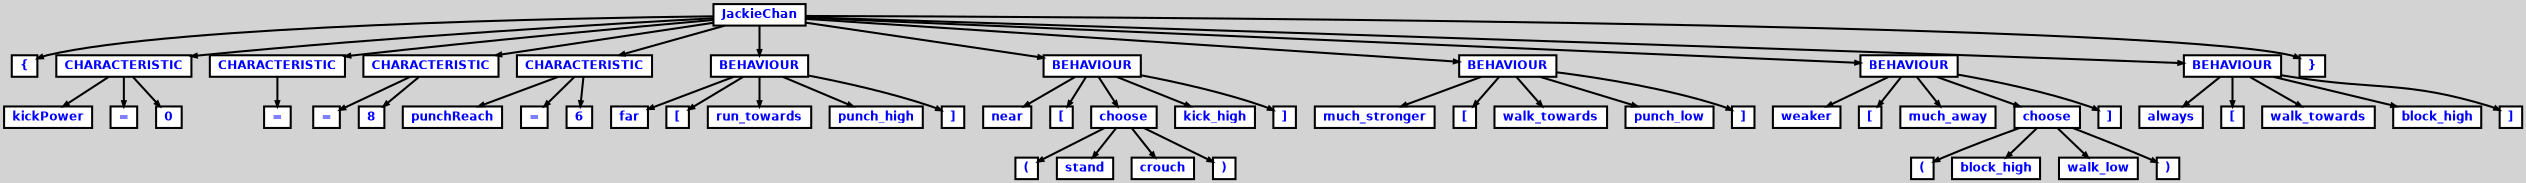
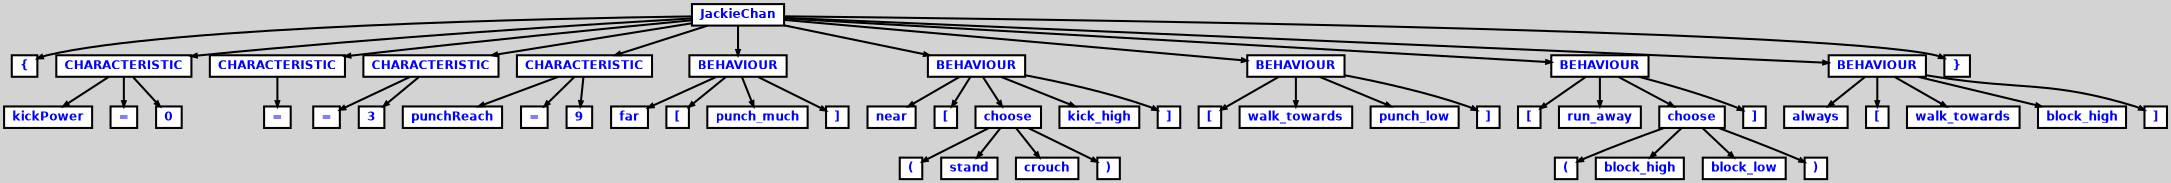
  digraph {
    bgcolor=lightgrey
    ordering=out
    ranksep=.4
    node [color=black fillcolor=white fixedsize=false fontcolor=blue fontname="Helvetica-bold" fontsize=12 shape=box style="filled, solid, bold"]
    edge [arrowsize=.5 color=black style=bold]
    n1 [height=.25 label=JackieChan width=.25]
    n2 [height=.25 label="{" width=.25]
    n3 [height=.25 label=CHARACTERISTIC width=.25]
    n4 [height=.25 label=CHARACTERISTIC width=.25]
    n5 [height=.25 label=CHARACTERISTIC width=.25]
    n6 [height=.25 label=CHARACTERISTIC width=.25]
    n7 [height=.25 label=BEHAVIOUR width=.25]
    n8 [height=.25 label=BEHAVIOUR width=.25]
    n9 [height=.25 label=BEHAVIOUR width=.25]
    n10 [height=.25 label=BEHAVIOUR width=.25]
    n11 [height=.25 label=BEHAVIOUR width=.25]
    n12 [height=.25 label="}" width=.25]
    n13 [height=.25 label=kickPower width=.25]
    n14 [height=.25 label="=" width=.25]
    n15 [height=.25 label=0 width=.25]
    n16 [height=.25 label="=" width=.25]
    n17 [height=.25 label="=" width=.25]
-   n18 [height=.25 label=8 width=.25]
+   n18 [height=.25 label=3 width=.25]
    n19 [height=.25 label=punchReach width=.25]
    n20 [height=.25 label="=" width=.25]
-   n21 [height=.25 label=6 width=.25]
+   n21 [height=.25 label=9 width=.25]
    n22 [height=.25 label=far width=.25]
    n23 [height=.25 label="[" width=.25]
-   n24 [height=.25 label=run_towards width=.25]
-   n25 [height=.25 label=punch_high width=.25]
+   n25 [height=.25 label=punch_much width=.25]
    n26 [height=.25 label="]" width=.25]
    n27 [height=.25 label=near width=.25]
    n28 [height=.25 label="[" width=.25]
    n29 [height=.25 label=choose width=.25]
    n30 [height=.25 label=kick_high width=.25]
    n31 [height=.25 label="]" width=.25]
-   n32 [height=.25 label=much_stronger width=.25]
    n33 [height=.25 label="[" width=.25]
    n34 [height=.25 label=walk_towards width=.25]
    n35 [height=.25 label=punch_low width=.25]
    n36 [height=.25 label="]" width=.25]
-   n37 [height=.25 label=weaker width=.25]
    n38 [height=.25 label="[" width=.25]
-   n39 [height=.25 label=much_away width=.25]
+   n39 [height=.25 label=run_away width=.25]
    n40 [height=.25 label=choose width=.25]
    n41 [height=.25 label="]" width=.25]
    n42 [height=.25 label=always width=.25]
    n43 [height=.25 label="[" width=.25]
    n44 [height=.25 label=walk_towards width=.25]
    n45 [height=.25 label=block_high width=.25]
    n46 [height=.25 label="]" width=.25]
    n47 [height=.25 label="(" width=.25]
    n48 [height=.25 label=stand width=.25]
    n49 [height=.25 label=crouch width=.25]
    n50 [height=.25 label=")" width=.25]
    n51 [height=.25 label="(" width=.25]
    n52 [height=.25 label=block_high width=.25]
-   n53 [height=.25 label=walk_low width=.25]
+   n53 [height=.25 label=block_low width=.25]
    n54 [height=.25 label=")" width=.25]
    n1 -> n2
    n1 -> n3
    n1 -> n4
    n1 -> n5
    n1 -> n6
    n1 -> n7
    n1 -> n8
    n1 -> n9
    n1 -> n10
    n1 -> n11
    n1 -> n12
    n3 -> n13
    n3 -> n14
    n3 -> n15
    n4 -> n16
    n5 -> n17
    n5 -> n18
    n6 -> n19
    n6 -> n20
    n6 -> n21
    n7 -> n22
    n7 -> n23
-   n7 -> n24
    n7 -> n25
    n7 -> n26
    n8 -> n27
    n8 -> n28
    n8 -> n29
    n8 -> n30
    n8 -> n31
-   n9 -> n32
    n9 -> n33
    n9 -> n34
    n9 -> n35
    n9 -> n36
-   n10 -> n37
    n10 -> n38
    n10 -> n39
    n10 -> n40
    n10 -> n41
    n11 -> n42
    n11 -> n43
    n11 -> n44
    n11 -> n45
    n11 -> n46
    n29 -> n47
    n29 -> n48
    n29 -> n49
    n29 -> n50
    n40 -> n51
    n40 -> n52
    n40 -> n53
    n40 -> n54
  }
